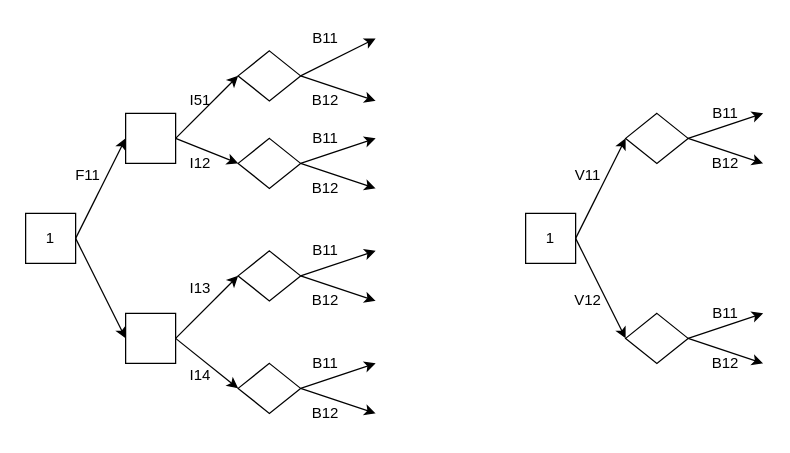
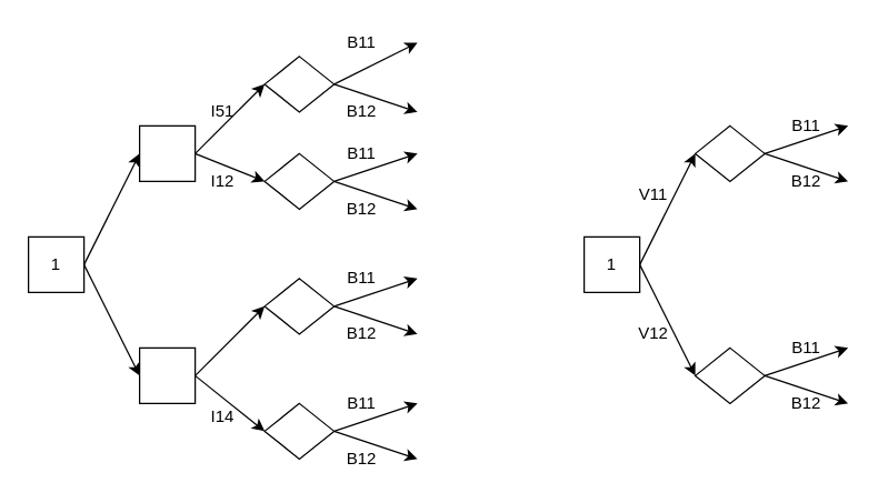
  <mxCell id="0" />
  <mxCell id="1" parent="0" />
  <mxCell id="2" value="" style="whiteSpace=wrap;html=1;aspect=fixed;" parent="1" vertex="1"><mxGeometry x="20" y="170" width="40" height="40" as="geometry" /></mxCell>
  <mxCell id="3" value="" style="endArrow=classic;html=1;entryX=0;entryY=0.5;entryDx=0;entryDy=0;" parent="1" target="6" edge="1"><mxGeometry width="50" height="50" relative="1" as="geometry"><mxPoint x="60" y="190" as="sourcePoint" /><mxPoint x="90" y="160" as="targetPoint" /></mxGeometry></mxCell>
  <mxCell id="4" value="" style="endArrow=classic;html=1;exitX=1;exitY=0.5;exitDx=0;exitDy=0;entryX=0;entryY=0.5;entryDx=0;entryDy=0;" parent="1" source="2" target="5" edge="1"><mxGeometry width="50" height="50" relative="1" as="geometry"><mxPoint x="140" y="260" as="sourcePoint" /><mxPoint x="100" y="260" as="targetPoint" /></mxGeometry></mxCell>
  <mxCell id="5" value="" style="whiteSpace=wrap;html=1;aspect=fixed;" parent="1" vertex="1"><mxGeometry x="100" y="250" width="40" height="40" as="geometry" /></mxCell>
  <mxCell id="6" value="" style="whiteSpace=wrap;html=1;aspect=fixed;" parent="1" vertex="1"><mxGeometry x="100" y="90" width="40" height="40" as="geometry" /></mxCell>
  <mxCell id="7" value="" style="endArrow=classic;html=1;" parent="1" edge="1"><mxGeometry width="50" height="50" relative="1" as="geometry"><mxPoint x="140" y="110" as="sourcePoint" /><mxPoint x="190" y="60" as="targetPoint" /></mxGeometry></mxCell>
  <mxCell id="8" value="" style="endArrow=classic;html=1;" parent="1" edge="1"><mxGeometry width="50" height="50" relative="1" as="geometry"><mxPoint x="140" y="110" as="sourcePoint" /><mxPoint x="190" y="130" as="targetPoint" /></mxGeometry></mxCell>
  <mxCell id="9" value="" style="endArrow=classic;html=1;" parent="1" edge="1"><mxGeometry width="50" height="50" relative="1" as="geometry"><mxPoint x="140" y="270" as="sourcePoint" /><mxPoint x="190" y="220" as="targetPoint" /></mxGeometry></mxCell>
  <mxCell id="10" value="" style="endArrow=classic;html=1;exitX=1;exitY=0.5;exitDx=0;exitDy=0;" parent="1" source="5" edge="1"><mxGeometry width="50" height="50" relative="1" as="geometry"><mxPoint x="150" y="280" as="sourcePoint" /><mxPoint x="190" y="310" as="targetPoint" /></mxGeometry></mxCell>
  <mxCell id="11" value="" style="rhombus;whiteSpace=wrap;html=1;" parent="1" vertex="1"><mxGeometry x="190" y="40" width="50" height="40" as="geometry" /></mxCell>
  <mxCell id="12" value="" style="rhombus;whiteSpace=wrap;html=1;" parent="1" vertex="1"><mxGeometry x="190" y="110" width="50" height="40" as="geometry" /></mxCell>
  <mxCell id="13" value="" style="rhombus;whiteSpace=wrap;html=1;" parent="1" vertex="1"><mxGeometry x="190" y="200" width="50" height="40" as="geometry" /></mxCell>
  <mxCell id="14" value="" style="rhombus;whiteSpace=wrap;html=1;" parent="1" vertex="1"><mxGeometry x="190" y="290" width="50" height="40" as="geometry" /></mxCell>
  <mxCell id="15" value="" style="whiteSpace=wrap;html=1;aspect=fixed;" parent="1" vertex="1"><mxGeometry x="420" y="170" width="40" height="40" as="geometry" /></mxCell>
  <mxCell id="16" value="" style="endArrow=classic;html=1;entryX=0;entryY=0.5;entryDx=0;entryDy=0;" parent="1" edge="1"><mxGeometry width="50" height="50" relative="1" as="geometry"><mxPoint x="460" y="190" as="sourcePoint" /><mxPoint x="500" y="110" as="targetPoint" /></mxGeometry></mxCell>
  <mxCell id="17" value="" style="endArrow=classic;html=1;exitX=1;exitY=0.5;exitDx=0;exitDy=0;entryX=0;entryY=0.5;entryDx=0;entryDy=0;" parent="1" source="15" edge="1"><mxGeometry width="50" height="50" relative="1" as="geometry"><mxPoint x="540" y="260" as="sourcePoint" /><mxPoint x="500" y="270" as="targetPoint" /></mxGeometry></mxCell>
  <mxCell id="18" value="" style="rhombus;whiteSpace=wrap;html=1;" parent="1" vertex="1"><mxGeometry x="500" y="90" width="50" height="40" as="geometry" /></mxCell>
  <mxCell id="19" value="" style="rhombus;whiteSpace=wrap;html=1;" parent="1" vertex="1"><mxGeometry x="500" y="250" width="50" height="40" as="geometry" /></mxCell>
  <mxCell id="20" value="" style="endArrow=classic;html=1;" parent="1" edge="1"><mxGeometry width="50" height="50" relative="1" as="geometry"><mxPoint x="240" y="60" as="sourcePoint" /><mxPoint x="300" y="30" as="targetPoint" /></mxGeometry></mxCell>
  <mxCell id="21" value="" style="endArrow=classic;html=1;exitX=1;exitY=0.5;exitDx=0;exitDy=0;" parent="1" source="11" edge="1"><mxGeometry width="50" height="50" relative="1" as="geometry"><mxPoint x="250" y="70" as="sourcePoint" /><mxPoint x="300" y="80" as="targetPoint" /></mxGeometry></mxCell>
  <mxCell id="22" value="" style="endArrow=classic;html=1;exitX=1;exitY=0.5;exitDx=0;exitDy=0;" parent="1" source="12" edge="1"><mxGeometry width="50" height="50" relative="1" as="geometry"><mxPoint x="250" y="70" as="sourcePoint" /><mxPoint x="300" y="110" as="targetPoint" /></mxGeometry></mxCell>
  <mxCell id="23" value="" style="endArrow=classic;html=1;" parent="1" edge="1"><mxGeometry width="50" height="50" relative="1" as="geometry"><mxPoint x="240" y="130" as="sourcePoint" /><mxPoint x="300" y="150" as="targetPoint" /></mxGeometry></mxCell>
  <mxCell id="24" value="" style="endArrow=classic;html=1;exitX=1;exitY=0.5;exitDx=0;exitDy=0;" parent="1" edge="1"><mxGeometry width="50" height="50" relative="1" as="geometry"><mxPoint x="240" y="220" as="sourcePoint" /><mxPoint x="300" y="200" as="targetPoint" /></mxGeometry></mxCell>
  <mxCell id="25" value="" style="endArrow=classic;html=1;" parent="1" edge="1"><mxGeometry width="50" height="50" relative="1" as="geometry"><mxPoint x="240" y="220" as="sourcePoint" /><mxPoint x="300" y="240" as="targetPoint" /></mxGeometry></mxCell>
  <mxCell id="26" value="" style="endArrow=classic;html=1;exitX=1;exitY=0.5;exitDx=0;exitDy=0;" parent="1" edge="1"><mxGeometry width="50" height="50" relative="1" as="geometry"><mxPoint x="240" y="310" as="sourcePoint" /><mxPoint x="300" y="290" as="targetPoint" /></mxGeometry></mxCell>
  <mxCell id="27" value="" style="endArrow=classic;html=1;" parent="1" edge="1"><mxGeometry width="50" height="50" relative="1" as="geometry"><mxPoint x="240" y="310" as="sourcePoint" /><mxPoint x="300" y="330" as="targetPoint" /></mxGeometry></mxCell>
  <mxCell id="28" value="" style="endArrow=classic;html=1;exitX=1;exitY=0.5;exitDx=0;exitDy=0;" parent="1" edge="1"><mxGeometry width="50" height="50" relative="1" as="geometry"><mxPoint x="550" y="110" as="sourcePoint" /><mxPoint x="610" y="90" as="targetPoint" /></mxGeometry></mxCell>
  <mxCell id="29" value="" style="endArrow=classic;html=1;" parent="1" edge="1"><mxGeometry width="50" height="50" relative="1" as="geometry"><mxPoint x="550" y="110" as="sourcePoint" /><mxPoint x="610" y="130" as="targetPoint" /></mxGeometry></mxCell>
  <mxCell id="30" value="" style="endArrow=classic;html=1;exitX=1;exitY=0.5;exitDx=0;exitDy=0;" parent="1" edge="1"><mxGeometry width="50" height="50" relative="1" as="geometry"><mxPoint x="550" y="270" as="sourcePoint" /><mxPoint x="610" y="250" as="targetPoint" /></mxGeometry></mxCell>
  <mxCell id="31" value="" style="endArrow=classic;html=1;" parent="1" edge="1"><mxGeometry width="50" height="50" relative="1" as="geometry"><mxPoint x="550" y="270" as="sourcePoint" /><mxPoint x="610" y="290" as="targetPoint" /></mxGeometry></mxCell>
- <mxCell id="32" value="F11" style="text;html=1;strokeColor=none;fillColor=none;align=center;verticalAlign=middle;whiteSpace=wrap;rounded=0;" parent="1" vertex="1"><mxGeometry x="60" y="130" width="20" height="20" as="geometry" /></mxCell>
  <mxCell id="33" value="I51" style="text;html=1;strokeColor=none;fillColor=none;align=center;verticalAlign=middle;whiteSpace=wrap;rounded=0;" parent="1" vertex="1"><mxGeometry x="150" y="70" width="20" height="20" as="geometry" /></mxCell>
  <mxCell id="34" value="I12" style="text;html=1;strokeColor=none;fillColor=none;align=center;verticalAlign=middle;whiteSpace=wrap;rounded=0;" parent="1" vertex="1"><mxGeometry x="150" y="120" width="20" height="20" as="geometry" /></mxCell>
- <mxCell id="35" value="I13" style="text;html=1;strokeColor=none;fillColor=none;align=center;verticalAlign=middle;whiteSpace=wrap;rounded=0;" parent="1" vertex="1"><mxGeometry x="150" y="220" width="20" height="20" as="geometry" /></mxCell>
  <mxCell id="36" value="I14" style="text;html=1;strokeColor=none;fillColor=none;align=center;verticalAlign=middle;whiteSpace=wrap;rounded=0;" parent="1" vertex="1"><mxGeometry x="150" y="290" width="20" height="20" as="geometry" /></mxCell>
  <mxCell id="37" value="B11" style="text;html=1;strokeColor=none;fillColor=none;align=center;verticalAlign=middle;whiteSpace=wrap;rounded=0;" parent="1" vertex="1"><mxGeometry x="250" y="20" width="20" height="20" as="geometry" /></mxCell>
  <mxCell id="38" value="B12" style="text;html=1;strokeColor=none;fillColor=none;align=center;verticalAlign=middle;whiteSpace=wrap;rounded=0;" parent="1" vertex="1"><mxGeometry x="250" y="70" width="20" height="20" as="geometry" /></mxCell>
  <mxCell id="39" value="B11" style="text;html=1;strokeColor=none;fillColor=none;align=center;verticalAlign=middle;whiteSpace=wrap;rounded=0;" parent="1" vertex="1"><mxGeometry x="250" y="190" width="20" height="20" as="geometry" /></mxCell>
  <mxCell id="40" value="B11" style="text;html=1;strokeColor=none;fillColor=none;align=center;verticalAlign=middle;whiteSpace=wrap;rounded=0;" parent="1" vertex="1"><mxGeometry x="250" y="280" width="20" height="20" as="geometry" /></mxCell>
  <mxCell id="41" value="B11" style="text;html=1;strokeColor=none;fillColor=none;align=center;verticalAlign=middle;whiteSpace=wrap;rounded=0;" parent="1" vertex="1"><mxGeometry x="250" y="100" width="20" height="20" as="geometry" /></mxCell>
  <mxCell id="42" value="B12" style="text;html=1;strokeColor=none;fillColor=none;align=center;verticalAlign=middle;whiteSpace=wrap;rounded=0;" parent="1" vertex="1"><mxGeometry x="250" y="320" width="20" height="20" as="geometry" /></mxCell>
  <mxCell id="43" value="B12" style="text;html=1;strokeColor=none;fillColor=none;align=center;verticalAlign=middle;whiteSpace=wrap;rounded=0;" parent="1" vertex="1"><mxGeometry x="250" y="140" width="20" height="20" as="geometry" /></mxCell>
  <mxCell id="44" value="B12" style="text;html=1;strokeColor=none;fillColor=none;align=center;verticalAlign=middle;whiteSpace=wrap;rounded=0;" parent="1" vertex="1"><mxGeometry x="250" y="230" width="20" height="20" as="geometry" /></mxCell>
  <mxCell id="45" value="B11" style="text;html=1;strokeColor=none;fillColor=none;align=center;verticalAlign=middle;whiteSpace=wrap;rounded=0;" parent="1" vertex="1"><mxGeometry x="570" y="80" width="20" height="20" as="geometry" /></mxCell>
  <mxCell id="46" value="B11" style="text;html=1;strokeColor=none;fillColor=none;align=center;verticalAlign=middle;whiteSpace=wrap;rounded=0;" parent="1" vertex="1"><mxGeometry x="570" y="240" width="20" height="20" as="geometry" /></mxCell>
  <mxCell id="47" value="B12" style="text;html=1;strokeColor=none;fillColor=none;align=center;verticalAlign=middle;whiteSpace=wrap;rounded=0;" parent="1" vertex="1"><mxGeometry x="570" y="120" width="20" height="20" as="geometry" /></mxCell>
  <mxCell id="48" value="B12" style="text;html=1;strokeColor=none;fillColor=none;align=center;verticalAlign=middle;whiteSpace=wrap;rounded=0;" parent="1" vertex="1"><mxGeometry x="570" y="280" width="20" height="20" as="geometry" /></mxCell>
  <mxCell id="49" value="V11" style="text;html=1;strokeColor=none;fillColor=none;align=center;verticalAlign=middle;whiteSpace=wrap;rounded=0;" parent="1" vertex="1"><mxGeometry x="460" y="130" width="20" height="20" as="geometry" /></mxCell>
  <mxCell id="50" value="V12" style="text;html=1;strokeColor=none;fillColor=none;align=center;verticalAlign=middle;whiteSpace=wrap;rounded=0;" parent="1" vertex="1"><mxGeometry x="460" y="230" width="20" height="20" as="geometry" /></mxCell>
  <mxCell id="51" value="1" style="text;html=1;strokeColor=none;fillColor=none;align=center;verticalAlign=middle;whiteSpace=wrap;rounded=0;" vertex="1" parent="1"><mxGeometry x="35" y="185" width="10" height="10" as="geometry" /></mxCell>
  <mxCell id="52" value="1" style="text;html=1;strokeColor=none;fillColor=none;align=center;verticalAlign=middle;whiteSpace=wrap;rounded=0;" vertex="1" parent="1"><mxGeometry x="435" y="185" width="10" height="10" as="geometry" /></mxCell>
